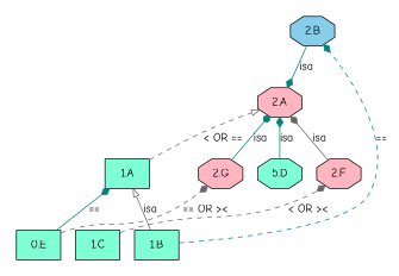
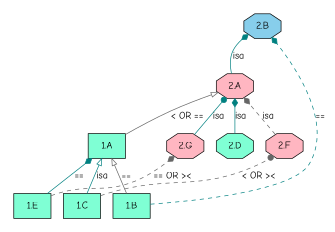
  digraph {
    fontname="Comic Neue"
    rankdir=BT
    node [fillcolor=aquamarine fontname="Comic Neue" shape=octagon style=filled]
    edge [arrowhead=diamond color=teal fontname="Comic Neue"]
    "1.A" [shape=box]
    "1.B" [shape=box]
    "1.C" [shape=box]
-   "1.E" [shape=box label="0.E"]
+   "1.E" [shape=box]
    "2.A" [fillcolor=lightpink]
    "2.B" [fillcolor=skyblue]
-   "2.D" [label="5.D"]
+   "2.D"
    "2.F" [fillcolor=lightpink]
    "2.G" [fillcolor=lightpink]
    subgraph cluster_1 {
      style=invis
      "1.A"
      "1.B"
      "1.C"
      "1.E"
    }
    subgraph cluster_2 {
      style=invis
      "2.A"
      "2.B"
      "2.D"
      "2.F"
      "2.G"
    }
-   "1.A" -> "2.A" [arrowhead=onormal color=gray40 label="< OR ==" style=dashed]
-   "1.B" -> "1.A" [arrowhead=onormal color=gray40 label=isa]
+   "1.A" -> "2.A" [arrowhead=onormal color=gray40 label="< OR ==" style=solid]
+   "1.B" -> "1.A" [arrowhead=onormal color=gray40 label="=="]
    "1.B" -> "2.B" [label="==" style=dashed]
-   "1.C" -> "2.F" [color=gray40 label="< OR ><" style=dashed]
+   "1.C" -> "1.A" [arrowhead=onormal label=isa]
+   "1.C" -> "2.F" [arrowhead=dot color=gray40 label="< OR ><" style=dashed]
    "1.E" -> "1.A" [label="=="]
    "1.E" -> "2.G" [color=gray40 label="== OR ><" style=dashed]
-   "2.B" -> "2.A" [label=isa]
+   "2.A" -> "2.B" [label=isa]
    "2.D" -> "2.A" [label=isa]
-   "2.F" -> "2.A" [color=gray40 label=isa]
+   "2.F" -> "2.A" [color=gray40 label=isa style=dashed]
    "2.G" -> "2.A" [arrowhead=dot label=isa]
  }
